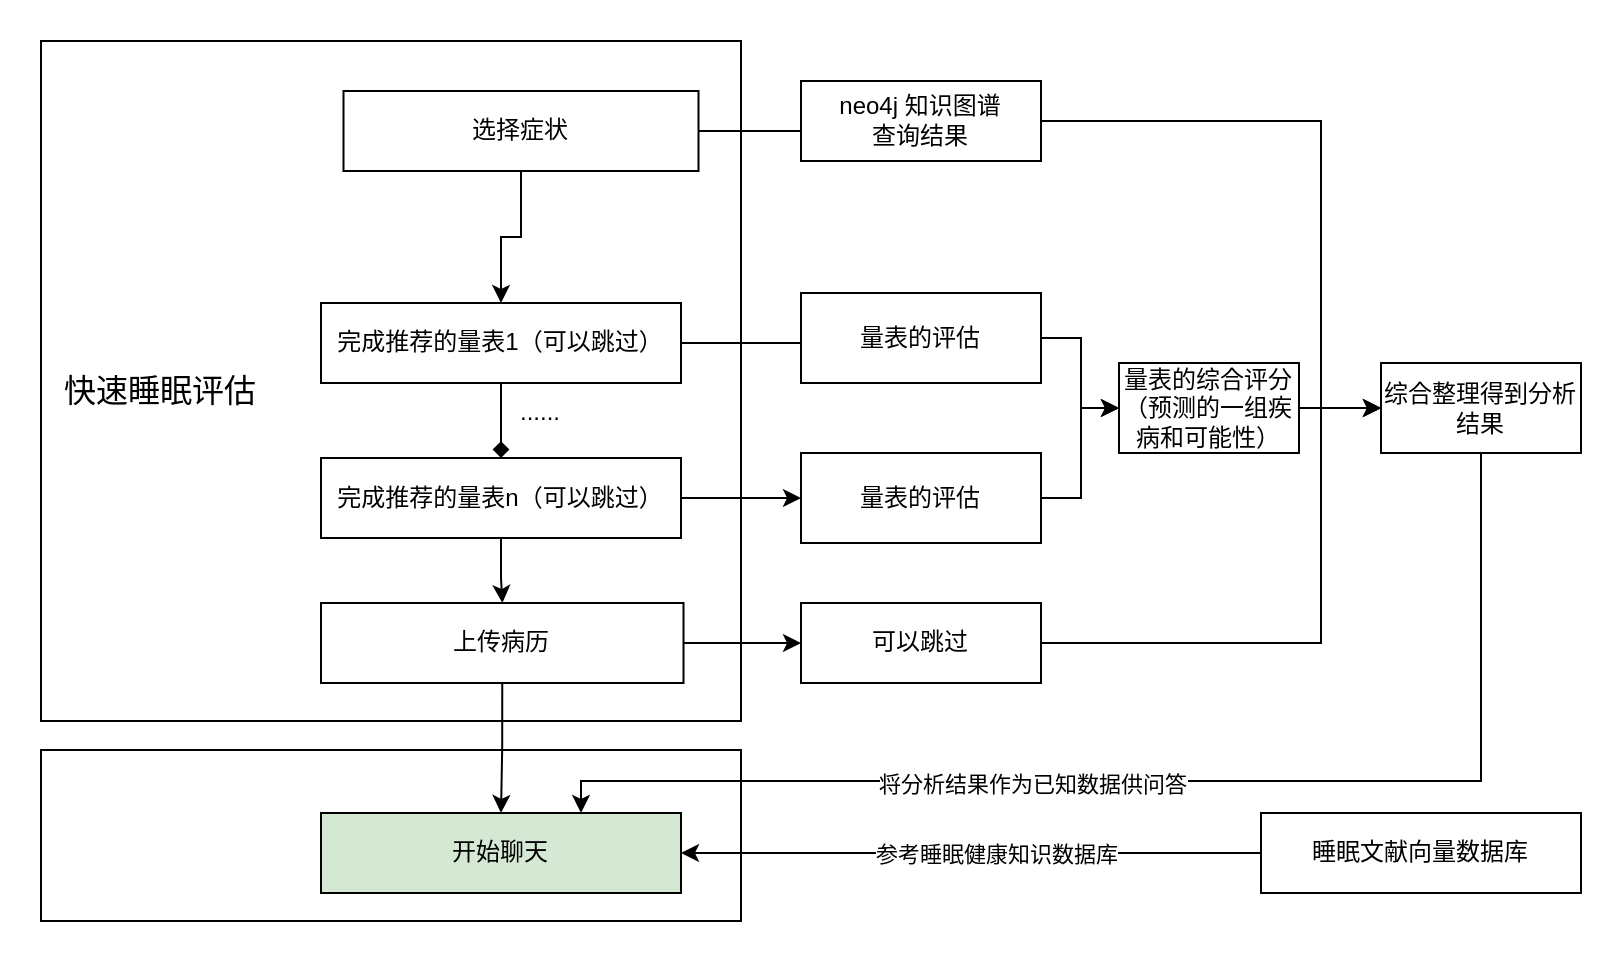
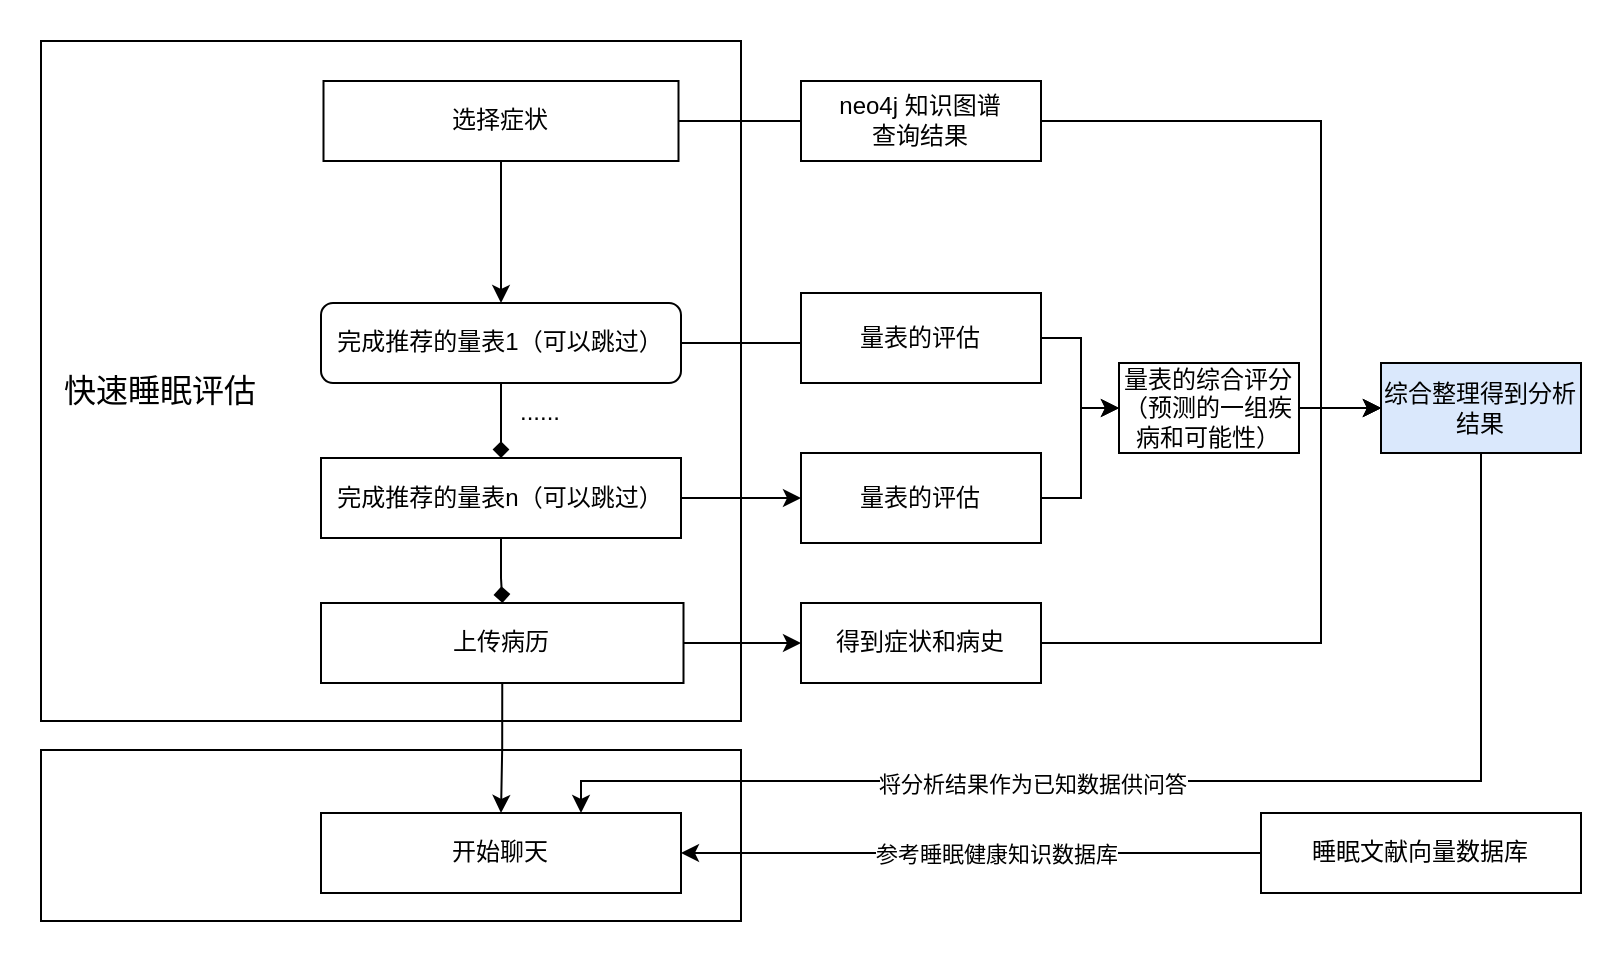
  <mxCell id="0" />
  <mxCell id="1" parent="0" />
  <mxCell id="2" value="" style="rounded=0;whiteSpace=wrap;html=1;" vertex="1" parent="1"><mxGeometry x="20" y="374.5" width="350" height="85.5" as="geometry" /></mxCell>
  <mxCell id="3" value="" style="rounded=0;whiteSpace=wrap;html=1;" vertex="1" parent="1"><mxGeometry x="20" y="20" width="350" height="340" as="geometry" /></mxCell>
  <mxCell id="4" style="edgeStyle=orthogonalEdgeStyle;rounded=0;orthogonalLoop=1;jettySize=auto;html=1;exitX=0.5;exitY=1;exitDx=0;exitDy=0;" edge="1" parent="1" source="6" target="9"><mxGeometry relative="1" as="geometry" /></mxCell>
  <mxCell id="5" style="edgeStyle=orthogonalEdgeStyle;rounded=0;orthogonalLoop=1;jettySize=auto;html=1;exitX=1;exitY=0.5;exitDx=0;exitDy=0;" edge="1" parent="1" source="6"><mxGeometry relative="1" as="geometry"><mxPoint x="500" y="60" as="targetPoint" /></mxGeometry></mxCell>
- <mxCell id="6" value="选择症状" style="rounded=0;whiteSpace=wrap;html=1;" vertex="1" parent="1"><mxGeometry x="171.25" y="45" width="177.5" height="40" as="geometry" /></mxCell>
+ <mxCell id="6" value="选择症状" style="rounded=0;whiteSpace=wrap;html=1;" vertex="1" parent="1"><mxGeometry x="161.25" y="40" width="177.5" height="40" as="geometry" /></mxCell>
  <mxCell id="7" style="edgeStyle=orthogonalEdgeStyle;rounded=0;orthogonalLoop=1;jettySize=auto;html=1;exitX=1;exitY=0.5;exitDx=0;exitDy=0;" edge="1" parent="1" source="9"><mxGeometry relative="1" as="geometry"><mxPoint x="500" y="171" as="targetPoint" /></mxGeometry></mxCell>
  <mxCell id="8" style="edgeStyle=orthogonalEdgeStyle;rounded=0;orthogonalLoop=1;jettySize=auto;html=1;exitX=0.5;exitY=1;exitDx=0;exitDy=0;entryX=0.5;entryY=0;entryDx=0;entryDy=0;endArrow=diamond;" edge="1" parent="1" source="9" target="16"><mxGeometry relative="1" as="geometry" /></mxCell>
- <mxCell id="9" value="完成推荐的量表1（可以跳过）" style="rounded=0;whiteSpace=wrap;html=1;" vertex="1" parent="1"><mxGeometry x="160" y="151" width="180" height="40" as="geometry" /></mxCell>
+ <mxCell id="9" value="完成推荐的量表1（可以跳过）" style="whiteSpace=wrap;html=1;rounded=1;" vertex="1" parent="1"><mxGeometry x="160" y="151" width="180" height="40" as="geometry" /></mxCell>
  <mxCell id="10" style="edgeStyle=orthogonalEdgeStyle;rounded=0;orthogonalLoop=1;jettySize=auto;html=1;exitX=1;exitY=0.5;exitDx=0;exitDy=0;entryX=0;entryY=0.5;entryDx=0;entryDy=0;" edge="1" parent="1" source="11" target="28"><mxGeometry relative="1" as="geometry"><Array as="points"><mxPoint x="660" y="60" /><mxPoint x="660" y="204" /><mxPoint x="690" y="204" /></Array></mxGeometry></mxCell>
  <mxCell id="11" value="neo4j 知识图谱&lt;div&gt;查询结果&lt;/div&gt;" style="rounded=0;whiteSpace=wrap;html=1;" vertex="1" parent="1"><mxGeometry x="400" y="40" width="120" height="40" as="geometry" /></mxCell>
  <mxCell id="12" style="edgeStyle=orthogonalEdgeStyle;rounded=0;orthogonalLoop=1;jettySize=auto;html=1;exitX=1;exitY=0.5;exitDx=0;exitDy=0;entryX=0;entryY=0.5;entryDx=0;entryDy=0;" edge="1" parent="1" source="13" target="20"><mxGeometry relative="1" as="geometry"><Array as="points"><mxPoint x="540" y="169" /><mxPoint x="540" y="204" /></Array></mxGeometry></mxCell>
  <mxCell id="13" value="量表的评估" style="rounded=0;whiteSpace=wrap;html=1;" vertex="1" parent="1"><mxGeometry x="400" y="146" width="120" height="45" as="geometry" /></mxCell>
  <mxCell id="14" style="edgeStyle=orthogonalEdgeStyle;rounded=0;orthogonalLoop=1;jettySize=auto;html=1;exitX=1;exitY=0.5;exitDx=0;exitDy=0;entryX=0;entryY=0.5;entryDx=0;entryDy=0;" edge="1" parent="1" source="16" target="18"><mxGeometry relative="1" as="geometry" /></mxCell>
- <mxCell id="15" style="edgeStyle=orthogonalEdgeStyle;rounded=0;orthogonalLoop=1;jettySize=auto;html=1;exitX=0.5;exitY=1;exitDx=0;exitDy=0;" edge="1" parent="1" source="16" target="23"><mxGeometry relative="1" as="geometry" /></mxCell>
+ <mxCell id="15" style="edgeStyle=orthogonalEdgeStyle;rounded=0;orthogonalLoop=1;jettySize=auto;html=1;exitX=0.5;exitY=1;exitDx=0;exitDy=0;endArrow=diamond;" edge="1" parent="1" source="16" target="23"><mxGeometry relative="1" as="geometry" /></mxCell>
  <mxCell id="16" value="完成推荐的量表n（可以跳过）" style="rounded=0;whiteSpace=wrap;html=1;" vertex="1" parent="1"><mxGeometry x="160" y="228.5" width="180" height="40" as="geometry" /></mxCell>
  <mxCell id="17" style="edgeStyle=orthogonalEdgeStyle;rounded=0;orthogonalLoop=1;jettySize=auto;html=1;exitX=1;exitY=0.5;exitDx=0;exitDy=0;entryX=0;entryY=0.5;entryDx=0;entryDy=0;" edge="1" parent="1" source="18" target="20"><mxGeometry relative="1" as="geometry"><Array as="points"><mxPoint x="540" y="249" /><mxPoint x="540" y="204" /></Array></mxGeometry></mxCell>
  <mxCell id="18" value="量表的评估" style="rounded=0;whiteSpace=wrap;html=1;" vertex="1" parent="1"><mxGeometry x="400" y="226" width="120" height="45" as="geometry" /></mxCell>
  <mxCell id="19" style="edgeStyle=orthogonalEdgeStyle;rounded=0;orthogonalLoop=1;jettySize=auto;html=1;exitX=1;exitY=0.5;exitDx=0;exitDy=0;entryX=0;entryY=0.5;entryDx=0;entryDy=0;" edge="1" parent="1" source="20" target="28"><mxGeometry relative="1" as="geometry" /></mxCell>
  <mxCell id="20" value="量表的综合评分（预测的一组疾病和可能性）" style="rounded=0;whiteSpace=wrap;html=1;" vertex="1" parent="1"><mxGeometry x="559" y="181" width="90" height="45" as="geometry" /></mxCell>
  <mxCell id="21" style="edgeStyle=orthogonalEdgeStyle;rounded=0;orthogonalLoop=1;jettySize=auto;html=1;exitX=1;exitY=0.5;exitDx=0;exitDy=0;entryX=0;entryY=0.5;entryDx=0;entryDy=0;" edge="1" parent="1" source="23" target="25"><mxGeometry relative="1" as="geometry" /></mxCell>
  <mxCell id="22" style="edgeStyle=orthogonalEdgeStyle;rounded=0;orthogonalLoop=1;jettySize=auto;html=1;exitX=0.5;exitY=1;exitDx=0;exitDy=0;entryX=0.5;entryY=0;entryDx=0;entryDy=0;" edge="1" parent="1" source="23"><mxGeometry relative="1" as="geometry"><mxPoint x="250" y="406" as="targetPoint" /></mxGeometry></mxCell>
  <mxCell id="23" value="上传病历" style="rounded=0;whiteSpace=wrap;html=1;" vertex="1" parent="1"><mxGeometry x="160" y="301" width="181.25" height="40" as="geometry" /></mxCell>
  <mxCell id="24" style="edgeStyle=orthogonalEdgeStyle;rounded=0;orthogonalLoop=1;jettySize=auto;html=1;exitX=1;exitY=0.5;exitDx=0;exitDy=0;entryX=0;entryY=0.5;entryDx=0;entryDy=0;" edge="1" parent="1" source="25" target="28"><mxGeometry relative="1" as="geometry"><Array as="points"><mxPoint x="660" y="321" /><mxPoint x="660" y="204" /></Array></mxGeometry></mxCell>
- <mxCell id="25" value="可以跳过" style="rounded=0;whiteSpace=wrap;html=1;" vertex="1" parent="1"><mxGeometry x="400" y="301" width="120" height="40" as="geometry" /></mxCell>
+ <mxCell id="25" value="得到症状和病史" style="rounded=0;whiteSpace=wrap;html=1;" vertex="1" parent="1"><mxGeometry x="400" y="301" width="120" height="40" as="geometry" /></mxCell>
  <mxCell id="26" style="edgeStyle=orthogonalEdgeStyle;rounded=0;orthogonalLoop=1;jettySize=auto;html=1;exitX=0.5;exitY=1;exitDx=0;exitDy=0;" edge="1" parent="1" source="28" target="34"><mxGeometry relative="1" as="geometry"><Array as="points"><mxPoint x="740" y="390" /><mxPoint x="290" y="390" /></Array></mxGeometry></mxCell>
  <mxCell id="27" value="将分析结果作为已知数据供问答" style="edgeLabel;html=1;align=center;verticalAlign=middle;resizable=0;points=[];" vertex="1" connectable="0" parent="26"><mxGeometry x="0.236" y="1" relative="1" as="geometry"><mxPoint as="offset" /></mxGeometry></mxCell>
- <mxCell id="28" value="综合整理得到分析结果" style="rounded=0;whiteSpace=wrap;html=1;" vertex="1" parent="1"><mxGeometry x="690" y="181" width="100" height="45" as="geometry" /></mxCell>
+ <mxCell id="28" value="综合整理得到分析结果" style="rounded=0;whiteSpace=wrap;html=1;fillColor=#dae8fc;" vertex="1" parent="1"><mxGeometry x="690" y="181" width="100" height="45" as="geometry" /></mxCell>
  <mxCell id="29" style="edgeStyle=orthogonalEdgeStyle;rounded=0;orthogonalLoop=1;jettySize=auto;html=1;exitX=0;exitY=0.5;exitDx=0;exitDy=0;entryX=1;entryY=0.5;entryDx=0;entryDy=0;" edge="1" parent="1" source="31"><mxGeometry relative="1" as="geometry"><mxPoint x="340" y="426" as="targetPoint" /></mxGeometry></mxCell>
  <mxCell id="30" value="参考睡眠健康知识数据库" style="edgeLabel;html=1;align=center;verticalAlign=middle;resizable=0;points=[];" vertex="1" connectable="0" parent="29"><mxGeometry x="-0.083" relative="1" as="geometry"><mxPoint as="offset" /></mxGeometry></mxCell>
  <mxCell id="31" value="睡眠文献向量数据库" style="rounded=0;whiteSpace=wrap;html=1;" vertex="1" parent="1"><mxGeometry x="630" y="406" width="160" height="40" as="geometry" /></mxCell>
  <mxCell id="32" value="......" style="text;html=1;align=center;verticalAlign=middle;whiteSpace=wrap;rounded=0;" vertex="1" parent="1"><mxGeometry x="210" y="191" width="120" height="30" as="geometry" /></mxCell>
  <mxCell id="33" value="&lt;font style=&quot;font-size: 16px;&quot;&gt;快速睡眠评估&lt;/font&gt;" style="text;html=1;align=center;verticalAlign=middle;whiteSpace=wrap;rounded=0;" vertex="1" parent="1"><mxGeometry x="30" y="180" width="100" height="30" as="geometry" /></mxCell>
- <mxCell id="34" value="开始聊天" style="rounded=0;whiteSpace=wrap;html=1;fillColor=#d5e8d4;" vertex="1" parent="1"><mxGeometry x="160" y="406" width="180" height="40" as="geometry" /></mxCell>
+ <mxCell id="34" value="开始聊天" style="rounded=0;whiteSpace=wrap;html=1;" vertex="1" parent="1"><mxGeometry x="160" y="406" width="180" height="40" as="geometry" /></mxCell>
